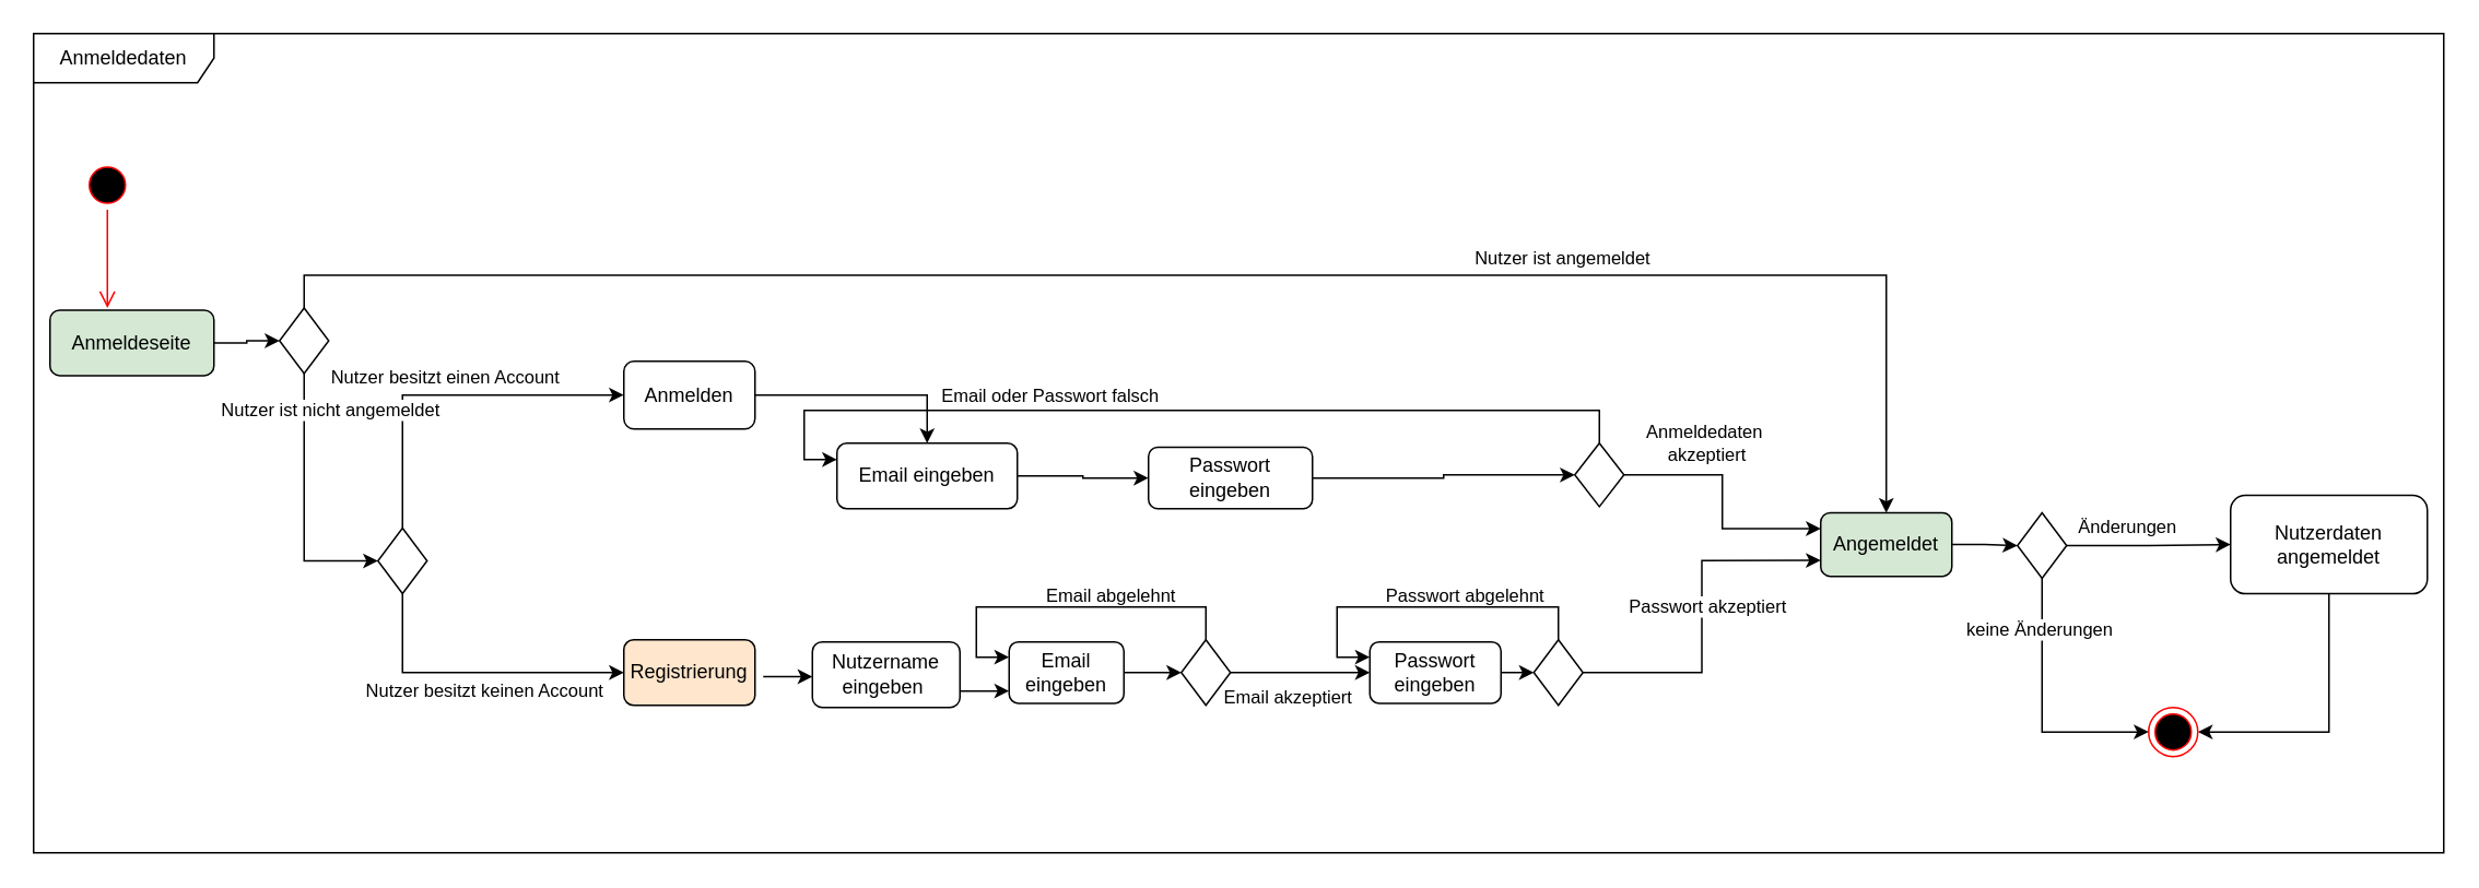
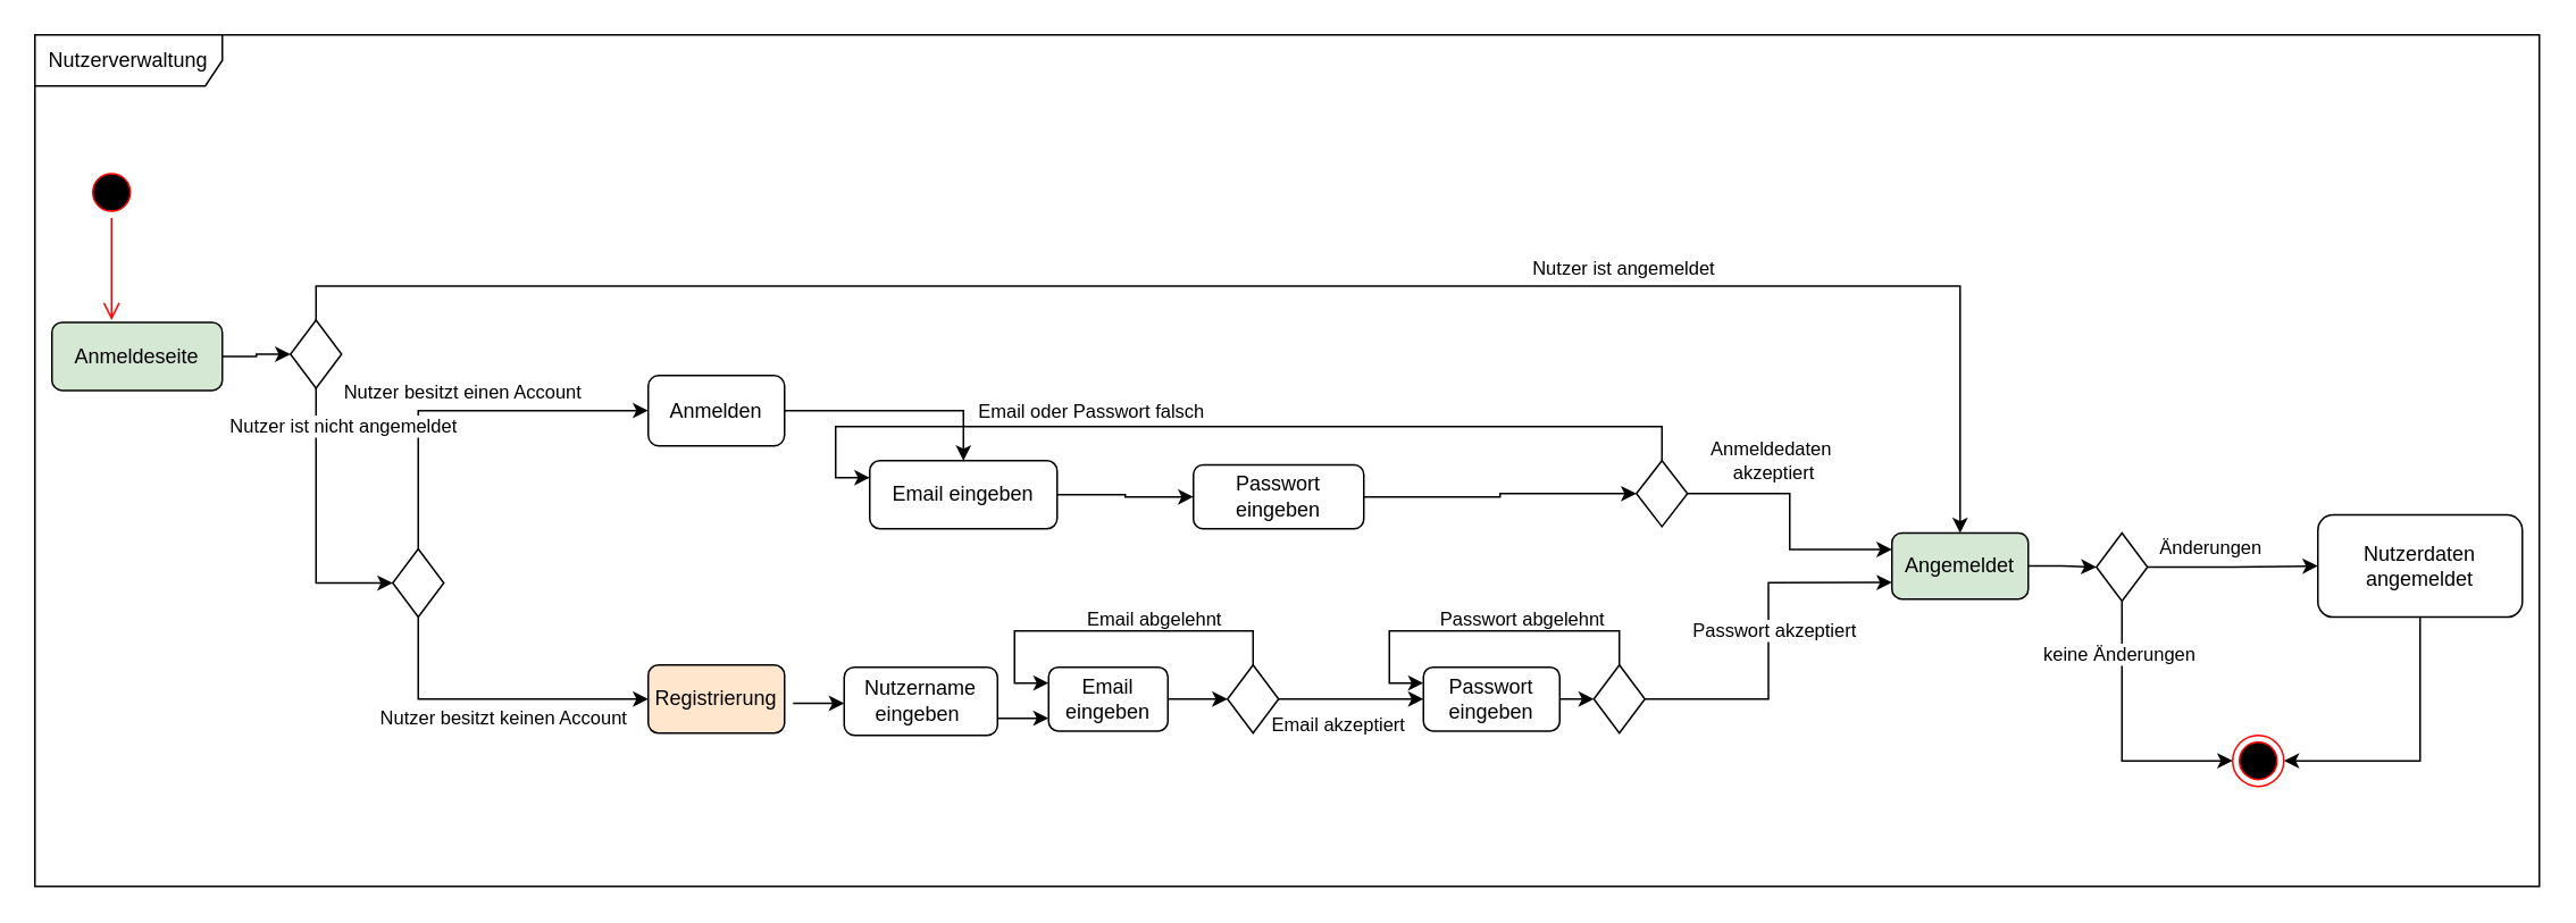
  <mxCell id="0" />
  <mxCell id="1" parent="0" />
  <mxCell id="2" style="edgeStyle=orthogonalEdgeStyle;rounded=0;orthogonalLoop=1;jettySize=auto;html=1;exitX=1;exitY=0.75;exitDx=0;exitDy=0;" parent="1" source="3" edge="1"><mxGeometry relative="1" as="geometry"><mxPoint x="615" y="421.5" as="targetPoint" /></mxGeometry></mxCell>
  <mxCell id="3" value="Nutzername eingeben&amp;nbsp;" style="rounded=1;whiteSpace=wrap;html=1;" parent="1" vertex="1"><mxGeometry x="495" y="391.25" width="90" height="40" as="geometry" /></mxCell>
  <mxCell id="4" style="edgeStyle=orthogonalEdgeStyle;rounded=0;orthogonalLoop=1;jettySize=auto;html=1;exitX=1;exitY=0.5;exitDx=0;exitDy=0;entryX=0;entryY=0.5;entryDx=0;entryDy=0;" parent="1" source="5" target="17" edge="1"><mxGeometry relative="1" as="geometry" /></mxCell>
  <mxCell id="5" value="Passwort eingeben" style="rounded=1;whiteSpace=wrap;html=1;" parent="1" vertex="1"><mxGeometry x="835" y="391.25" width="80" height="37.5" as="geometry" /></mxCell>
- <mxCell id="6" value="Anmeldedaten" style="shape=umlFrame;whiteSpace=wrap;html=1;pointerEvents=0;width=110;height=30;" parent="1" vertex="1"><mxGeometry x="20" y="20" width="1470" height="500" as="geometry" /></mxCell>
+ <mxCell id="6" value="Nutzerverwaltung" style="shape=umlFrame;whiteSpace=wrap;html=1;pointerEvents=0;width=110;height=30;" parent="1" vertex="1"><mxGeometry x="20" y="20" width="1470" height="500" as="geometry" /></mxCell>
  <mxCell id="7" style="edgeStyle=orthogonalEdgeStyle;rounded=0;orthogonalLoop=1;jettySize=auto;html=1;exitX=1;exitY=0.5;exitDx=0;exitDy=0;" parent="1" edge="1"><mxGeometry relative="1" as="geometry"><mxPoint x="465" y="412.5" as="sourcePoint" /><mxPoint x="495" y="412.5" as="targetPoint" /><Array as="points"><mxPoint x="495" y="412.5" /></Array></mxGeometry></mxCell>
  <mxCell id="8" style="edgeStyle=orthogonalEdgeStyle;rounded=0;orthogonalLoop=1;jettySize=auto;html=1;exitX=1;exitY=0.5;exitDx=0;exitDy=0;entryX=0;entryY=0.5;entryDx=0;entryDy=0;" parent="1" source="9" target="14" edge="1"><mxGeometry relative="1" as="geometry" /></mxCell>
  <mxCell id="9" value="Email eingeben" style="rounded=1;whiteSpace=wrap;html=1;" parent="1" vertex="1"><mxGeometry x="615" y="391.25" width="70" height="37.5" as="geometry" /></mxCell>
  <mxCell id="10" style="edgeStyle=orthogonalEdgeStyle;rounded=0;orthogonalLoop=1;jettySize=auto;html=1;exitX=0.5;exitY=0;exitDx=0;exitDy=0;entryX=0;entryY=0.25;entryDx=0;entryDy=0;" parent="1" source="14" target="9" edge="1"><mxGeometry relative="1" as="geometry"><Array as="points"><mxPoint x="735" y="370" /><mxPoint x="595" y="370" /><mxPoint x="595" y="401" /></Array></mxGeometry></mxCell>
  <mxCell id="11" value="Email abgelehnt" style="edgeLabel;html=1;align=center;verticalAlign=middle;resizable=0;points=[];" parent="10" vertex="1" connectable="0"><mxGeometry x="-0.335" y="-1" relative="1" as="geometry"><mxPoint x="-9" y="-7" as="offset" /></mxGeometry></mxCell>
  <mxCell id="12" style="edgeStyle=orthogonalEdgeStyle;rounded=0;orthogonalLoop=1;jettySize=auto;html=1;exitX=1;exitY=0.5;exitDx=0;exitDy=0;entryX=0;entryY=0.5;entryDx=0;entryDy=0;" parent="1" source="14" target="5" edge="1"><mxGeometry relative="1" as="geometry" /></mxCell>
  <mxCell id="13" value="Email akzeptiert" style="edgeLabel;html=1;align=center;verticalAlign=middle;resizable=0;points=[];" parent="12" vertex="1" connectable="0"><mxGeometry x="-0.138" y="-2" relative="1" as="geometry"><mxPoint x="-3" y="12" as="offset" /></mxGeometry></mxCell>
  <mxCell id="14" value="" style="rhombus;whiteSpace=wrap;html=1;" parent="1" vertex="1"><mxGeometry x="720" y="390" width="30" height="40" as="geometry" /></mxCell>
  <mxCell id="15" style="edgeStyle=orthogonalEdgeStyle;rounded=0;orthogonalLoop=1;jettySize=auto;html=1;exitX=0.5;exitY=0;exitDx=0;exitDy=0;entryX=0;entryY=0.25;entryDx=0;entryDy=0;" parent="1" source="17" target="5" edge="1"><mxGeometry relative="1" as="geometry"><Array as="points"><mxPoint x="950" y="370" /><mxPoint x="815" y="370" /><mxPoint x="815" y="401" /></Array></mxGeometry></mxCell>
  <mxCell id="16" value="Passwort abgelehnt" style="edgeLabel;html=1;align=center;verticalAlign=middle;resizable=0;points=[];" parent="15" vertex="1" connectable="0"><mxGeometry x="-0.244" y="-1" relative="1" as="geometry"><mxPoint y="-7" as="offset" /></mxGeometry></mxCell>
  <mxCell id="17" value="" style="rhombus;whiteSpace=wrap;html=1;" parent="1" vertex="1"><mxGeometry x="935" y="390" width="30" height="40" as="geometry" /></mxCell>
  <mxCell id="18" value="Registrierung" style="rounded=1;whiteSpace=wrap;html=1;fillColor=#ffe6cc;" parent="1" vertex="1"><mxGeometry x="380" y="390" width="80" height="40" as="geometry" /></mxCell>
  <mxCell id="19" style="edgeStyle=orthogonalEdgeStyle;rounded=0;orthogonalLoop=1;jettySize=auto;html=1;exitX=1;exitY=0.5;exitDx=0;exitDy=0;entryX=0;entryY=0.5;entryDx=0;entryDy=0;" parent="1" source="20" target="23" edge="1"><mxGeometry relative="1" as="geometry" /></mxCell>
  <mxCell id="20" value="Anmeldeseite" style="rounded=1;whiteSpace=wrap;html=1;fillColor=#d5e8d4;" parent="1" vertex="1"><mxGeometry x="30" y="188.75" width="100" height="40" as="geometry" /></mxCell>
  <mxCell id="21" style="edgeStyle=orthogonalEdgeStyle;rounded=0;orthogonalLoop=1;jettySize=auto;html=1;exitX=0.5;exitY=0;exitDx=0;exitDy=0;entryX=0.5;entryY=0;entryDx=0;entryDy=0;" parent="1" source="23" target="46" edge="1"><mxGeometry relative="1" as="geometry"><mxPoint x="290" y="106.25" as="targetPoint" /></mxGeometry></mxCell>
  <mxCell id="22" value="Nutzer ist angemeldet&amp;nbsp;" style="edgeLabel;html=1;align=center;verticalAlign=middle;resizable=0;points=[];" parent="21" vertex="1" connectable="0"><mxGeometry x="0.424" y="3" relative="1" as="geometry"><mxPoint x="-17" y="-8" as="offset" /></mxGeometry></mxCell>
  <mxCell id="23" value="" style="rhombus;whiteSpace=wrap;html=1;" parent="1" vertex="1"><mxGeometry x="170" y="187.5" width="30" height="40" as="geometry" /></mxCell>
  <mxCell id="24" value="" style="edgeStyle=orthogonalEdgeStyle;rounded=0;orthogonalLoop=1;jettySize=auto;html=1;entryX=0;entryY=0.5;entryDx=0;entryDy=0;exitX=0.5;exitY=0;exitDx=0;exitDy=0;" parent="1" source="54" target="29" edge="1"><mxGeometry relative="1" as="geometry"><mxPoint x="306" y="320.05" as="sourcePoint" /></mxGeometry></mxCell>
  <mxCell id="25" value="Nutzer besitzt einen Account" style="edgeLabel;html=1;align=center;verticalAlign=middle;resizable=0;points=[];" vertex="1" connectable="0" parent="24"><mxGeometry x="-0.168" y="-2" relative="1" as="geometry"><mxPoint x="17" y="-13" as="offset" /></mxGeometry></mxCell>
  <mxCell id="26" style="edgeStyle=orthogonalEdgeStyle;rounded=0;orthogonalLoop=1;jettySize=auto;html=1;exitX=0.5;exitY=1;exitDx=0;exitDy=0;entryX=0;entryY=0.5;entryDx=0;entryDy=0;" parent="1" source="23" target="54" edge="1"><mxGeometry relative="1" as="geometry"><mxPoint x="302" y="350.29" as="targetPoint" /></mxGeometry></mxCell>
  <mxCell id="27" value="Nutzer ist nicht angemeldet" style="edgeLabel;html=1;align=center;verticalAlign=middle;resizable=0;points=[];" parent="26" vertex="1" connectable="0"><mxGeometry x="0.262" y="1" relative="1" as="geometry"><mxPoint x="14" y="-79" as="offset" /></mxGeometry></mxCell>
  <mxCell id="28" value="" style="edgeStyle=orthogonalEdgeStyle;rounded=0;orthogonalLoop=1;jettySize=auto;html=1;" parent="1" source="29" target="31" edge="1"><mxGeometry relative="1" as="geometry" /></mxCell>
  <mxCell id="29" value="Anmelden" style="rounded=1;whiteSpace=wrap;html=1;" parent="1" vertex="1"><mxGeometry x="380" y="220" width="80" height="41.25" as="geometry" /></mxCell>
  <mxCell id="30" value="" style="edgeStyle=orthogonalEdgeStyle;rounded=0;orthogonalLoop=1;jettySize=auto;html=1;" parent="1" source="31" target="33" edge="1"><mxGeometry relative="1" as="geometry" /></mxCell>
  <mxCell id="31" value="Email eingeben" style="rounded=1;whiteSpace=wrap;html=1;" parent="1" vertex="1"><mxGeometry x="510" y="270" width="110" height="40" as="geometry" /></mxCell>
  <mxCell id="32" value="" style="edgeStyle=orthogonalEdgeStyle;rounded=0;orthogonalLoop=1;jettySize=auto;html=1;" parent="1" source="33" target="36" edge="1"><mxGeometry relative="1" as="geometry" /></mxCell>
  <mxCell id="33" value="Passwort eingeben" style="rounded=1;whiteSpace=wrap;html=1;" parent="1" vertex="1"><mxGeometry x="700" y="272.5" width="100" height="37.5" as="geometry" /></mxCell>
  <mxCell id="34" style="edgeStyle=orthogonalEdgeStyle;rounded=0;orthogonalLoop=1;jettySize=auto;html=1;exitX=0.5;exitY=0;exitDx=0;exitDy=0;entryX=0;entryY=0.25;entryDx=0;entryDy=0;" parent="1" source="36" target="31" edge="1"><mxGeometry relative="1" as="geometry" /></mxCell>
  <mxCell id="35" value="Email oder Passwort falsch" style="edgeLabel;html=1;align=center;verticalAlign=middle;resizable=0;points=[];" parent="34" vertex="1" connectable="0"><mxGeometry x="0.283" y="-2" relative="1" as="geometry"><mxPoint y="-8" as="offset" /></mxGeometry></mxCell>
  <mxCell id="36" value="" style="rhombus;whiteSpace=wrap;html=1;" parent="1" vertex="1"><mxGeometry x="960" y="270" width="30" height="38.75" as="geometry" /></mxCell>
  <mxCell id="37" value="Anmeldedaten&lt;div&gt;&amp;nbsp;akzeptiert&lt;/div&gt;" style="edgeStyle=orthogonalEdgeStyle;rounded=0;orthogonalLoop=1;jettySize=auto;html=1;exitX=1;exitY=0.5;exitDx=0;exitDy=0;entryX=0;entryY=0.25;entryDx=0;entryDy=0;" parent="1" source="36" target="46" edge="1"><mxGeometry x="-0.346" y="19" relative="1" as="geometry"><mxPoint x="-1" as="offset" /><mxPoint x="1062" y="289.96" as="targetPoint" /></mxGeometry></mxCell>
  <mxCell id="38" style="edgeStyle=orthogonalEdgeStyle;rounded=0;orthogonalLoop=1;jettySize=auto;html=1;exitX=1;exitY=0.5;exitDx=0;exitDy=0;entryX=0;entryY=0.75;entryDx=0;entryDy=0;" parent="1" source="17" target="46" edge="1"><mxGeometry relative="1" as="geometry"><mxPoint x="1061" y="410.02" as="targetPoint" /></mxGeometry></mxCell>
  <mxCell id="39" value="Passwort akzeptiert" style="edgeLabel;html=1;align=center;verticalAlign=middle;resizable=0;points=[];" parent="38" vertex="1" connectable="0"><mxGeometry x="0.214" y="-2" relative="1" as="geometry"><mxPoint x="1" y="17" as="offset" /></mxGeometry></mxCell>
  <mxCell id="40" value="" style="edgeStyle=orthogonalEdgeStyle;rounded=0;orthogonalLoop=1;jettySize=auto;html=1;" parent="1" source="44" target="48" edge="1"><mxGeometry relative="1" as="geometry" /></mxCell>
  <mxCell id="41" value="Änderungen" style="edgeLabel;html=1;align=center;verticalAlign=middle;resizable=0;points=[];" parent="40" vertex="1" connectable="0"><mxGeometry x="-0.492" relative="1" as="geometry"><mxPoint x="10" y="-12" as="offset" /></mxGeometry></mxCell>
  <mxCell id="42" style="edgeStyle=orthogonalEdgeStyle;rounded=0;orthogonalLoop=1;jettySize=auto;html=1;exitX=0.5;exitY=1;exitDx=0;exitDy=0;entryX=0;entryY=0.5;entryDx=0;entryDy=0;" parent="1" source="44" target="49" edge="1"><mxGeometry relative="1" as="geometry"><mxPoint x="1310" y="445" as="targetPoint" /></mxGeometry></mxCell>
  <mxCell id="43" value="keine Änderungen&amp;nbsp;" style="edgeLabel;html=1;align=center;verticalAlign=middle;resizable=0;points=[];" parent="42" vertex="1" connectable="0"><mxGeometry x="-0.625" y="-1" relative="1" as="geometry"><mxPoint y="1" as="offset" /></mxGeometry></mxCell>
  <mxCell id="44" value="" style="rhombus;whiteSpace=wrap;html=1;" parent="1" vertex="1"><mxGeometry x="1230" y="312.5" width="30" height="40" as="geometry" /></mxCell>
  <mxCell id="45" value="" style="edgeStyle=orthogonalEdgeStyle;rounded=0;orthogonalLoop=1;jettySize=auto;html=1;" parent="1" source="46" target="44" edge="1"><mxGeometry relative="1" as="geometry" /></mxCell>
  <mxCell id="46" value="Angemeldet" style="rounded=1;whiteSpace=wrap;html=1;fillColor=#d5e8d4;" parent="1" vertex="1"><mxGeometry x="1110" y="312.5" width="80" height="38.75" as="geometry" /></mxCell>
  <mxCell id="47" style="edgeStyle=orthogonalEdgeStyle;rounded=0;orthogonalLoop=1;jettySize=auto;html=1;entryX=1;entryY=0.5;entryDx=0;entryDy=0;exitX=0.5;exitY=1;exitDx=0;exitDy=0;" parent="1" source="48" target="49" edge="1"><mxGeometry relative="1" as="geometry"><mxPoint x="1340" y="445" as="targetPoint" /></mxGeometry></mxCell>
  <mxCell id="48" value="Nutzerdaten angemeldet" style="rounded=1;whiteSpace=wrap;html=1;" parent="1" vertex="1"><mxGeometry x="1360" y="301.88" width="120" height="60" as="geometry" /></mxCell>
  <mxCell id="49" value="" style="ellipse;html=1;shape=endState;fillColor=#000000;strokeColor=#ff0000;" vertex="1" parent="1"><mxGeometry x="1310" y="431.25" width="30" height="30" as="geometry" /></mxCell>
  <mxCell id="50" value="" style="ellipse;html=1;shape=startState;fillColor=#000000;strokeColor=#ff0000;" vertex="1" parent="1"><mxGeometry x="50" y="97.5" width="30" height="30" as="geometry" /></mxCell>
  <mxCell id="51" value="" style="edgeStyle=orthogonalEdgeStyle;html=1;verticalAlign=bottom;endArrow=open;endSize=8;strokeColor=#ff0000;rounded=0;" edge="1" source="50" parent="1"><mxGeometry relative="1" as="geometry"><mxPoint x="65" y="187.5" as="targetPoint" /></mxGeometry></mxCell>
  <mxCell id="52" style="edgeStyle=orthogonalEdgeStyle;rounded=0;orthogonalLoop=1;jettySize=auto;html=1;exitX=0.5;exitY=1;exitDx=0;exitDy=0;entryX=0;entryY=0.5;entryDx=0;entryDy=0;" edge="1" parent="1" source="54" target="18"><mxGeometry relative="1" as="geometry" /></mxCell>
  <mxCell id="53" value="Nutzer besitzt keinen Account" style="edgeLabel;html=1;align=center;verticalAlign=middle;resizable=0;points=[];" vertex="1" connectable="0" parent="52"><mxGeometry x="0.066" y="-1" relative="1" as="geometry"><mxPoint y="9" as="offset" /></mxGeometry></mxCell>
  <mxCell id="54" value="" style="rhombus;whiteSpace=wrap;html=1;" vertex="1" parent="1"><mxGeometry x="230" y="321.88" width="30" height="40" as="geometry" /></mxCell>
